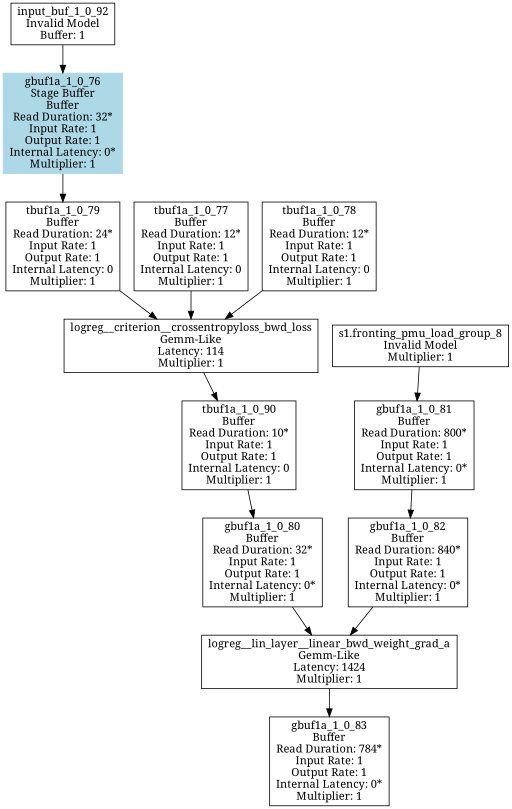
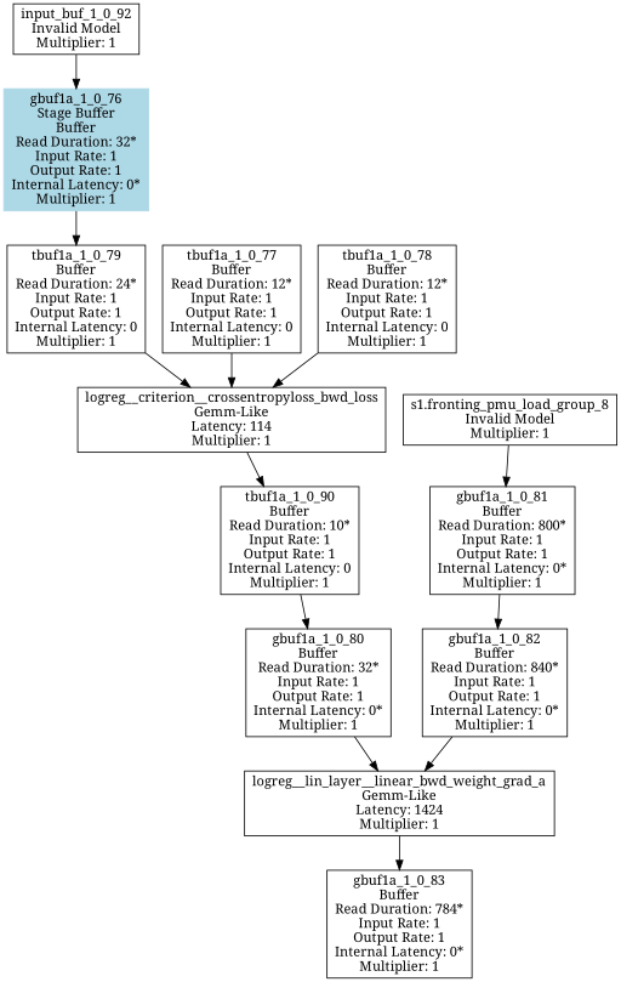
  digraph {
    fontname="Noto Serif"
    node [shape=box fontname="Noto Serif"]
    edge [fontname="Noto Serif"]
-   n1 [label="input_buf_1_0_92\nInvalid Model\nBuffer: 1"]
+   n1 [label="input_buf_1_0_92\nInvalid Model\nMultiplier: 1"]
    n2 [color=lightblue label="gbuf1a_1_0_76\nStage Buffer\nBuffer\nRead Duration: 32*\nInput Rate: 1\nOutput Rate: 1\nInternal Latency: 0*\nMultiplier: 1" style=filled]
    n3 [label="tbuf1a_1_0_79\nBuffer\nRead Duration: 24*\nInput Rate: 1\nOutput Rate: 1\nInternal Latency: 0\nMultiplier: 1"]
    n4 [label="logreg__criterion__crossentropyloss_bwd_loss\nGemm-Like\nLatency: 114\nMultiplier: 1"]
    n5 [label="tbuf1a_1_0_77\nBuffer\nRead Duration: 12*\nInput Rate: 1\nOutput Rate: 1\nInternal Latency: 0\nMultiplier: 1"]
    n6 [label="tbuf1a_1_0_90\nBuffer\nRead Duration: 10*\nInput Rate: 1\nOutput Rate: 1\nInternal Latency: 0\nMultiplier: 1"]
    n7 [label="tbuf1a_1_0_78\nBuffer\nRead Duration: 12*\nInput Rate: 1\nOutput Rate: 1\nInternal Latency: 0\nMultiplier: 1"]
    n8 [label="gbuf1a_1_0_80\nBuffer\nRead Duration: 32*\nInput Rate: 1\nOutput Rate: 1\nInternal Latency: 0*\nMultiplier: 1"]
    n9 [label="logreg__lin_layer__linear_bwd_weight_grad_a\nGemm-Like\nLatency: 1424\nMultiplier: 1"]
    n10 [label="gbuf1a_1_0_83\nBuffer\nRead Duration: 784*\nInput Rate: 1\nOutput Rate: 1\nInternal Latency: 0*\nMultiplier: 1"]
    n11 [label="gbuf1a_1_0_82\nBuffer\nRead Duration: 840*\nInput Rate: 1\nOutput Rate: 1\nInternal Latency: 0*\nMultiplier: 1"]
    n12 [label="gbuf1a_1_0_81\nBuffer\nRead Duration: 800*\nInput Rate: 1\nOutput Rate: 1\nInternal Latency: 0*\nMultiplier: 1"]
    n13 [label="s1.fronting_pmu_load_group_8\nInvalid Model\nMultiplier: 1"]
    n1 -> n2
    n2 -> n3
    n3 -> n4
    n4 -> n6
    n5 -> n4
    n6 -> n8
    n7 -> n4
    n8 -> n9
    n9 -> n10
    n11 -> n9
    n12 -> n11
    n13 -> n12
  }
